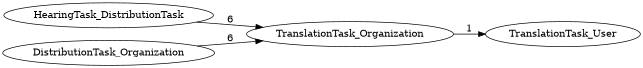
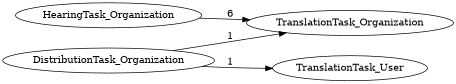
  digraph {
    rankdir=LR
-   HearingTask_Organization [label=HearingTask_DistributionTask]
+   HearingTask_Organization
    TranslationTask_Organization
    TranslationTask_User
    DistributionTask_Organization
    HearingTask_Organization -> TranslationTask_Organization [label=6]
-   TranslationTask_Organization -> TranslationTask_User [label=1]
-   DistributionTask_Organization -> TranslationTask_Organization [label=6]
+   DistributionTask_Organization -> TranslationTask_User [label=1]
+   DistributionTask_Organization -> TranslationTask_Organization [label=1]
  }
